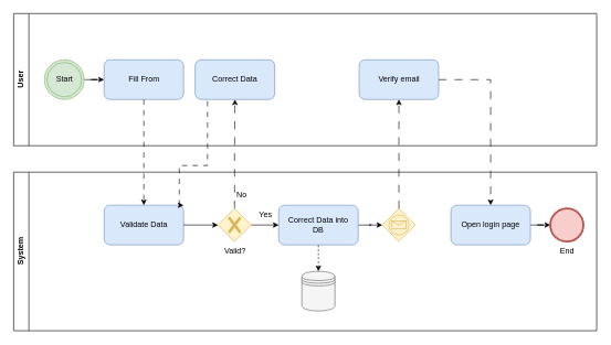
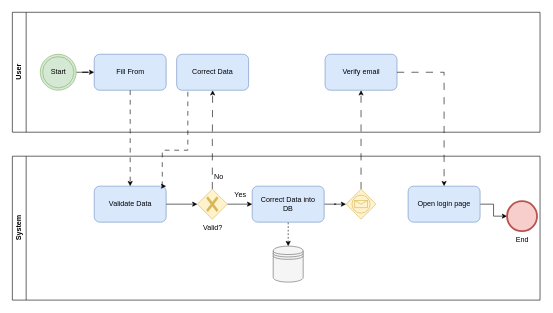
  <mxCell id="0" />
  <mxCell id="1" parent="0" />
  <mxCell id="2" value="User" style="swimlane;horizontal=0;whiteSpace=wrap;html=1;" parent="1" vertex="1"><mxGeometry x="20" y="20" width="880" height="200" as="geometry" /></mxCell>
  <mxCell id="3" value="" style="edgeStyle=orthogonalEdgeStyle;rounded=0;orthogonalLoop=1;jettySize=auto;html=1;" parent="2" source="4" target="5" edge="1"><mxGeometry relative="1" as="geometry" /></mxCell>
  <mxCell id="4" value="Start" style="ellipse;shape=doubleEllipse;html=1;dashed=0;whiteSpace=wrap;aspect=fixed;fillColor=#d5e8d4;strokeColor=#82b366;" parent="2" vertex="1"><mxGeometry x="46.5" y="70" width="60" height="60" as="geometry" /></mxCell>
  <mxCell id="5" value="Fill From" style="rounded=1;whiteSpace=wrap;html=1;fillColor=#dae8fc;strokeColor=#6c8ebf;" parent="2" vertex="1"><mxGeometry x="136.5" y="70" width="120" height="60" as="geometry" /></mxCell>
  <mxCell id="6" value="Correct Data" style="rounded=1;whiteSpace=wrap;html=1;fillColor=#dae8fc;strokeColor=#6c8ebf;" parent="2" vertex="1"><mxGeometry x="274" y="70" width="120" height="60" as="geometry" /></mxCell>
  <mxCell id="7" value="Verify email" style="rounded=1;whiteSpace=wrap;html=1;fillColor=#dae8fc;strokeColor=#6c8ebf;" parent="2" vertex="1"><mxGeometry x="521.5" y="70" width="120" height="60" as="geometry" /></mxCell>
  <mxCell id="8" value="System" style="swimlane;horizontal=0;whiteSpace=wrap;html=1;startSize=23;" parent="1" vertex="1"><mxGeometry x="20" y="260" width="880" height="240" as="geometry"><mxRectangle x="80" y="240" width="40" height="50" as="alternateBounds" /></mxGeometry></mxCell>
  <mxCell id="9" value="Validate Data" style="rounded=1;whiteSpace=wrap;html=1;fillColor=#dae8fc;strokeColor=#6c8ebf;" parent="8" vertex="1"><mxGeometry x="136.5" y="50" width="120" height="60" as="geometry" /></mxCell>
  <mxCell id="10" value="" style="points=[[0.25,0.25,0],[0.5,0,0],[0.75,0.25,0],[1,0.5,0],[0.75,0.75,0],[0.5,1,0],[0.25,0.75,0],[0,0.5,0]];shape=mxgraph.bpmn.gateway2;html=1;verticalLabelPosition=bottom;labelBackgroundColor=#ffffff;verticalAlign=top;align=center;perimeter=rhombusPerimeter;outlineConnect=0;outline=standard;symbol=message;fillColor=#fff2cc;strokeColor=#d6b656;" parent="8" vertex="1"><mxGeometry x="556.5" y="55" width="50" height="50" as="geometry" /></mxCell>
  <mxCell id="11" style="edgeStyle=orthogonalEdgeStyle;rounded=0;orthogonalLoop=1;jettySize=auto;html=1;entryX=0.5;entryY=0;entryDx=0;entryDy=0;dashed=1;dashPattern=8 8;" parent="1" source="5" target="9" edge="1"><mxGeometry relative="1" as="geometry" /></mxCell>
  <mxCell id="12" style="edgeStyle=orthogonalEdgeStyle;rounded=0;orthogonalLoop=1;jettySize=auto;html=1;entryX=0.5;entryY=1;entryDx=0;entryDy=0;dashed=1;dashPattern=12 12;" parent="1" source="22" target="6" edge="1"><mxGeometry relative="1" as="geometry"><mxPoint x="354" y="310" as="sourcePoint" /></mxGeometry></mxCell>
  <mxCell id="13" value="" style="edgeStyle=orthogonalEdgeStyle;rounded=0;orthogonalLoop=1;jettySize=auto;html=1;" parent="1" source="9" target="22" edge="1"><mxGeometry relative="1" as="geometry" /></mxCell>
  <mxCell id="14" style="edgeStyle=orthogonalEdgeStyle;rounded=0;orthogonalLoop=1;jettySize=auto;html=1;exitX=0.155;exitY=1.043;exitDx=0;exitDy=0;exitPerimeter=0;dashed=1;dashPattern=8 8;entryX=1;entryY=0;entryDx=0;entryDy=0;" parent="1" source="6" target="9" edge="1"><mxGeometry relative="1" as="geometry"><mxPoint x="270" y="290" as="targetPoint" /><Array as="points"><mxPoint x="313" y="250" /><mxPoint x="270" y="250" /><mxPoint x="270" y="310" /></Array></mxGeometry></mxCell>
  <mxCell id="15" value="Yes" style="text;html=1;align=center;verticalAlign=middle;resizable=0;points=[];autosize=1;strokeColor=none;fillColor=none;" parent="1" vertex="1"><mxGeometry x="380" y="310" width="40" height="30" as="geometry" /></mxCell>
  <mxCell id="16" value="No" style="text;html=1;align=center;verticalAlign=middle;resizable=0;points=[];autosize=1;strokeColor=none;fillColor=none;" parent="1" vertex="1"><mxGeometry x="344" y="280" width="40" height="30" as="geometry" /></mxCell>
  <mxCell id="17" value="" style="edgeStyle=orthogonalEdgeStyle;rounded=0;orthogonalLoop=1;jettySize=auto;html=1;" parent="1" source="18" target="10" edge="1"><mxGeometry relative="1" as="geometry" /></mxCell>
  <mxCell id="18" value="Correct Data into&lt;div&gt;DB&lt;/div&gt;" style="rounded=1;whiteSpace=wrap;html=1;fillColor=#dae8fc;strokeColor=#6c8ebf;" parent="1" vertex="1"><mxGeometry x="420" y="310" width="120" height="60" as="geometry" /></mxCell>
  <mxCell id="19" value="" style="edgeStyle=orthogonalEdgeStyle;rounded=0;orthogonalLoop=1;jettySize=auto;html=1;entryX=0.5;entryY=1;entryDx=0;entryDy=0;exitX=0.5;exitY=0;exitDx=0;exitDy=0;dashed=1;endArrow=none;startFill=1;startArrow=classic;" parent="1" source="20" target="18" edge="1"><mxGeometry relative="1" as="geometry"><mxPoint x="430" y="420" as="sourcePoint" /></mxGeometry></mxCell>
  <mxCell id="20" value="" style="shape=datastore;whiteSpace=wrap;html=1;fillColor=#f5f5f5;fontColor=#333333;strokeColor=#666666;" parent="1" vertex="1"><mxGeometry x="455" y="410" width="50" height="60" as="geometry" /></mxCell>
  <mxCell id="21" value="" style="edgeStyle=orthogonalEdgeStyle;rounded=0;orthogonalLoop=1;jettySize=auto;html=1;" parent="1" source="22" target="18" edge="1"><mxGeometry relative="1" as="geometry" /></mxCell>
  <mxCell id="22" value="" style="points=[[0.25,0.25,0],[0.5,0,0],[0.75,0.25,0],[1,0.5,0],[0.75,0.75,0],[0.5,1,0],[0.25,0.75,0],[0,0.5,0]];shape=mxgraph.bpmn.gateway2;html=1;verticalLabelPosition=bottom;labelBackgroundColor=#ffffff;verticalAlign=top;align=center;perimeter=rhombusPerimeter;outlineConnect=0;outline=none;symbol=none;gwType=exclusive;fillColor=#fff2cc;strokeColor=#d6b656;" parent="1" vertex="1"><mxGeometry x="328.5" y="315" width="50" height="50" as="geometry" /></mxCell>
  <mxCell id="23" style="edgeStyle=orthogonalEdgeStyle;rounded=0;orthogonalLoop=1;jettySize=auto;html=1;dashed=1;dashPattern=12 12;" parent="1" source="10" target="7" edge="1"><mxGeometry relative="1" as="geometry" /></mxCell>
  <mxCell id="24" value="" style="edgeStyle=orthogonalEdgeStyle;rounded=0;orthogonalLoop=1;jettySize=auto;html=1;dashed=1;dashPattern=12 12;" parent="1" source="7" target="26" edge="1"><mxGeometry relative="1" as="geometry" /></mxCell>
  <mxCell id="25" value="" style="edgeStyle=orthogonalEdgeStyle;rounded=0;orthogonalLoop=1;jettySize=auto;html=1;" parent="1" source="26" target="27" edge="1"><mxGeometry relative="1" as="geometry" /></mxCell>
  <mxCell id="26" value="Open login page" style="rounded=1;whiteSpace=wrap;html=1;fillColor=#dae8fc;strokeColor=#6c8ebf;" parent="1" vertex="1"><mxGeometry x="680" y="310" width="120" height="60" as="geometry" /></mxCell>
- <mxCell id="27" value="End" style="points=[[0.145,0.145,0],[0.5,0,0],[0.855,0.145,0],[1,0.5,0],[0.855,0.855,0],[0.5,1,0],[0.145,0.855,0],[0,0.5,0]];shape=mxgraph.bpmn.event;html=1;verticalLabelPosition=bottom;labelBackgroundColor=#ffffff;verticalAlign=top;align=center;perimeter=ellipsePerimeter;outlineConnect=0;aspect=fixed;outline=end;symbol=terminate2;fillColor=#f8cecc;strokeColor=#b85450;" parent="1" vertex="1"><mxGeometry x="830" y="315" width="50" height="50" as="geometry" /></mxCell>
+ <mxCell id="27" value="End" style="points=[[0.145,0.145,0],[0.5,0,0],[0.855,0.145,0],[1,0.5,0],[0.855,0.855,0],[0.5,1,0],[0.145,0.855,0],[0,0.5,0]];shape=mxgraph.bpmn.event;html=1;verticalLabelPosition=bottom;labelBackgroundColor=#ffffff;verticalAlign=top;align=center;perimeter=ellipsePerimeter;outlineConnect=0;aspect=fixed;outline=end;symbol=terminate2;fillColor=#f8cecc;strokeColor=#b85450;" parent="1" vertex="1"><mxGeometry x="845" y="335" width="50" height="50" as="geometry" /></mxCell>
  <mxCell id="28" value="Valid?" style="text;html=1;align=center;verticalAlign=middle;resizable=0;points=[];autosize=1;strokeColor=none;fillColor=none;" parent="1" vertex="1"><mxGeometry x="324" y="365" width="60" height="30" as="geometry" /></mxCell>
